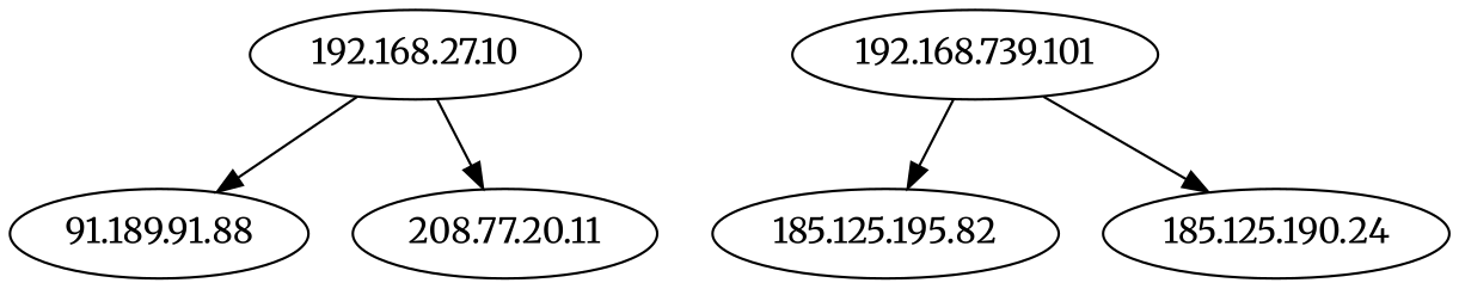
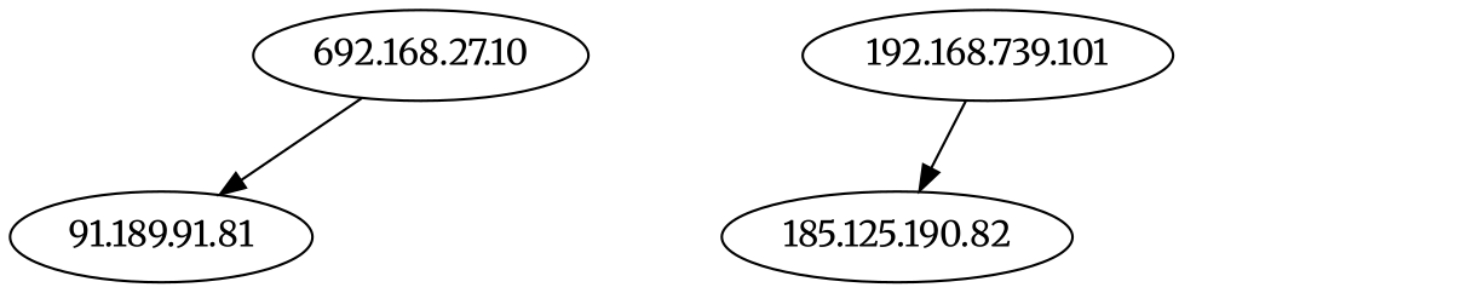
  digraph {
    fontname=Merriweather
    node [activity_score=0.19 degree=2 fontname=Merriweather in_degree=2 out_degree=0 total_connections=2]
    edge [conn_state_other=0.00 conn_state_partial=0.00 conn_state_rejected_reset=0.00 conn_state_successful=1.00 conn_state_suspicious=0.00 dst_port_type=0.00 fontname=Merriweather history_length=0.80 local_orig=1.00 local_resp=0.00 protocol_ICMP=0.00 protocol_TCP=1.00 protocol_UDP=0.00 protocol_UNKNOWN=0.00 service_DNS=0.00 service_FTP=0.00 service_HTTP=1.00 service_SSH=0.00 service_UNKNOWN=0.00 src_port_type=0.50 timestamp_cos=-0.70 timestamp_sin=0.71]
-   "192.168.27.10" [activity_score=1.00 degree=103 in_degree=0 out_degree=103 total_connections=103]
-   "91.189.91.81" [label="91.189.91.88"]
-   "208.77.20.11" [activity_score=0.10 degree=1 in_degree=1 total_connections=1]
+   "192.168.27.10" [activity_score=1.00 degree=103 in_degree=0 out_degree=103 total_connections=103 label="692.168.27.10"]
+   "91.189.91.81"
    n4 [activity_score=0.88 degree=20 in_degree=8 label="192.168.739.101" out_degree=12 total_connections=20]
-   "185.125.190.82" [label="185.125.195.82"]
-   "185.125.190.24" [activity_score=0.10 degree=1 in_degree=1 total_connections=1]
+   "185.125.190.82"
    "192.168.27.10" -> "91.189.91.81" [orig_bytes=0.61 orig_ip_bytes=0.81 orig_pkts=0.54 resp_bytes=1.11 resp_ip_bytes=1.11 resp_pkts=0.59]
-   "192.168.27.10" -> "208.77.20.11" [orig_bytes=0.47 orig_ip_bytes=0.58 orig_pkts=0.29 resp_bytes=0.82 resp_ip_bytes=0.82 resp_pkts=0.31 src_port_type=1.00]
    n4 -> "185.125.190.82" [orig_bytes=0.39 orig_ip_bytes=0.45 orig_pkts=0.14 resp_bytes=0.41 resp_ip_bytes=0.45 resp_pkts=0.13]
-   n4 -> "185.125.190.24" [history_length=0.90 orig_bytes=0.50 orig_ip_bytes=0.54 orig_pkts=0.22 resp_bytes=0.72 resp_ip_bytes=0.72 resp_pkts=0.24 service_HTTP=0.00 service_UNKNOWN=1.00 src_port_type=1.00]
  }
